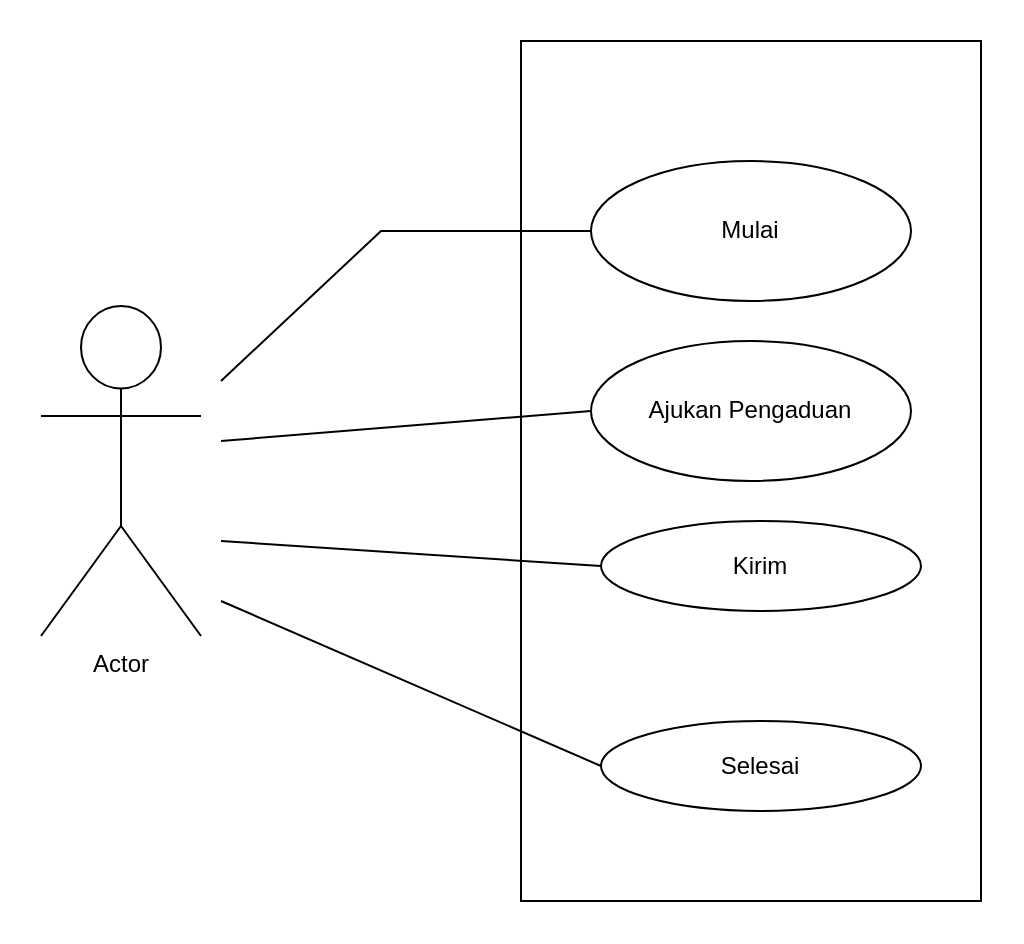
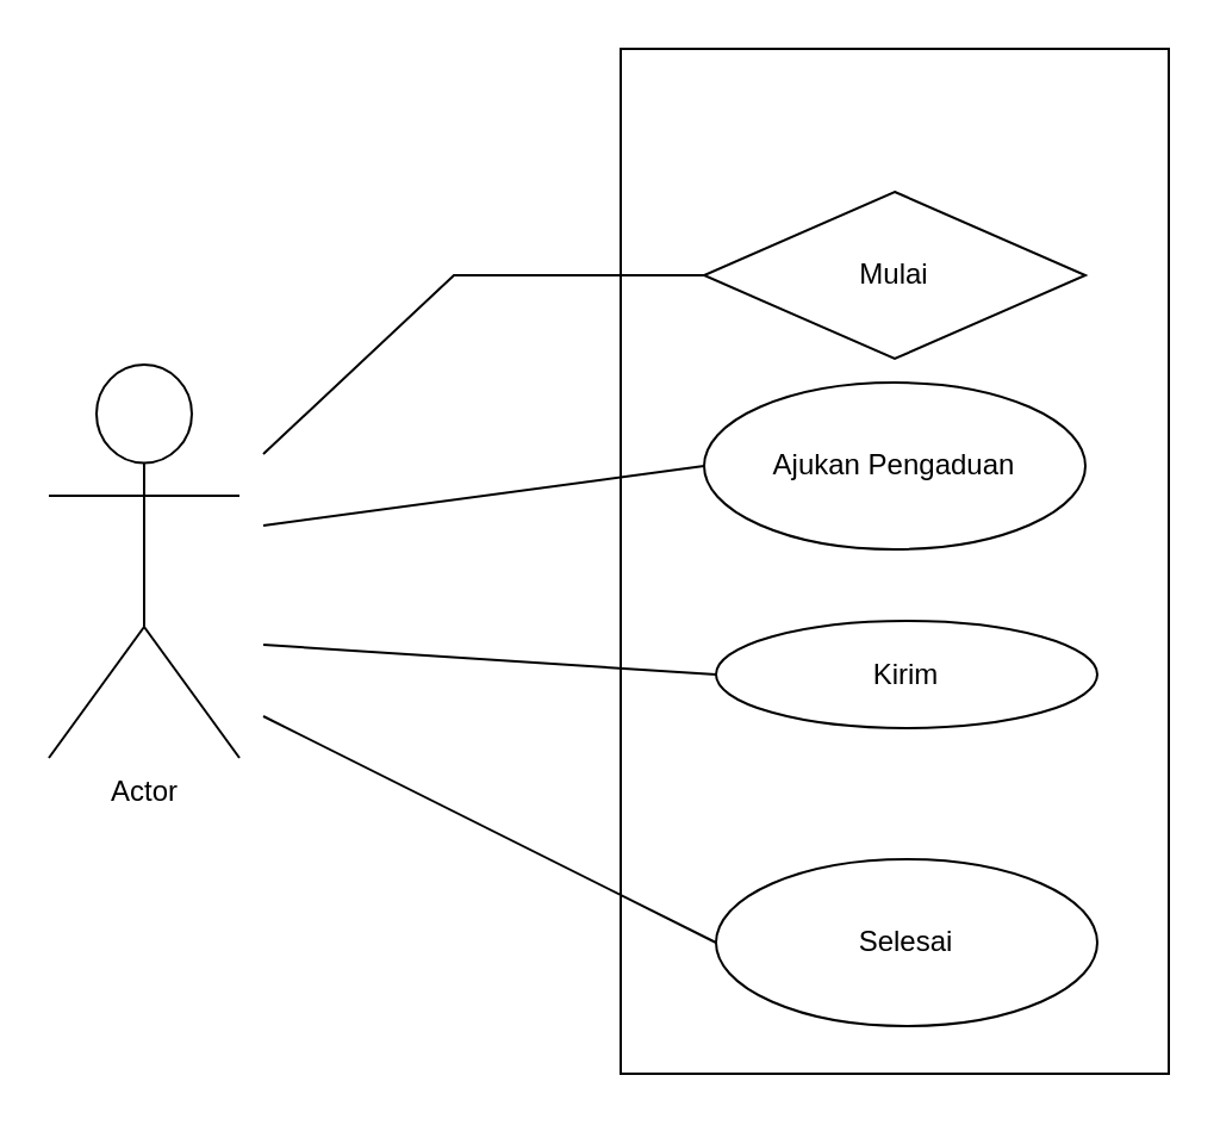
  <mxCell id="0" />
  <mxCell id="1" parent="0" />
  <mxCell id="2" value="" style="rounded=0;whiteSpace=wrap;html=1;" vertex="1" parent="1"><mxGeometry x="260" y="20" width="230" height="430" as="geometry" /></mxCell>
- <mxCell id="3" value="Mulai" style="ellipse;whiteSpace=wrap;html=1;" vertex="1" parent="1"><mxGeometry x="295" y="80" width="160" height="70" as="geometry" /></mxCell>
- <mxCell id="4" value="Ajukan Pengaduan" style="ellipse;whiteSpace=wrap;html=1;" vertex="1" parent="1"><mxGeometry x="295" y="170" width="160" height="70" as="geometry" /></mxCell>
+ <mxCell id="3" value="Mulai" style="rhombus;whiteSpace=wrap;html=1;" vertex="1" parent="1"><mxGeometry x="295" y="80" width="160" height="70" as="geometry" /></mxCell>
+ <mxCell id="4" value="Ajukan Pengaduan" style="ellipse;whiteSpace=wrap;html=1;" vertex="1" parent="1"><mxGeometry x="295" y="160" width="160" height="70" as="geometry" /></mxCell>
  <mxCell id="5" value="Kirim" style="ellipse;whiteSpace=wrap;html=1;" vertex="1" parent="1"><mxGeometry x="300" y="260" width="160" height="45" as="geometry" /></mxCell>
- <mxCell id="6" value="Selesai" style="ellipse;whiteSpace=wrap;html=1;" vertex="1" parent="1"><mxGeometry x="300" y="360" width="160" height="45" as="geometry" /></mxCell>
+ <mxCell id="6" value="Selesai" style="ellipse;whiteSpace=wrap;html=1;" vertex="1" parent="1"><mxGeometry x="300" y="360" width="160" height="70" as="geometry" /></mxCell>
  <mxCell id="7" value="Actor" style="shape=umlActor;verticalLabelPosition=bottom;verticalAlign=top;html=1;outlineConnect=0;" vertex="1" parent="1"><mxGeometry x="20" y="152.5" width="80" height="165" as="geometry" /></mxCell>
  <mxCell id="8" value="" style="endArrow=none;html=1;rounded=0;entryX=0;entryY=0.5;entryDx=0;entryDy=0;" edge="1" parent="1" target="3"><mxGeometry width="50" height="50" relative="1" as="geometry"><mxPoint x="110" y="190" as="sourcePoint" /><mxPoint x="390" y="240" as="targetPoint" /><Array as="points"><mxPoint x="190" y="115" /></Array></mxGeometry></mxCell>
  <mxCell id="9" value="" style="endArrow=none;html=1;rounded=0;entryX=0;entryY=0.5;entryDx=0;entryDy=0;" edge="1" parent="1" target="4"><mxGeometry width="50" height="50" relative="1" as="geometry"><mxPoint x="110" y="220" as="sourcePoint" /><mxPoint x="180" y="190" as="targetPoint" /></mxGeometry></mxCell>
  <mxCell id="10" value="" style="endArrow=none;html=1;rounded=0;entryX=0;entryY=0.5;entryDx=0;entryDy=0;" edge="1" parent="1" target="5"><mxGeometry width="50" height="50" relative="1" as="geometry"><mxPoint x="110" y="270" as="sourcePoint" /><mxPoint x="190" y="250" as="targetPoint" /></mxGeometry></mxCell>
  <mxCell id="11" value="" style="endArrow=none;html=1;rounded=0;entryX=0;entryY=0.5;entryDx=0;entryDy=0;" edge="1" parent="1" target="6"><mxGeometry width="50" height="50" relative="1" as="geometry"><mxPoint x="110" y="300" as="sourcePoint" /><mxPoint x="180" y="340" as="targetPoint" /><Array as="points" /></mxGeometry></mxCell>
